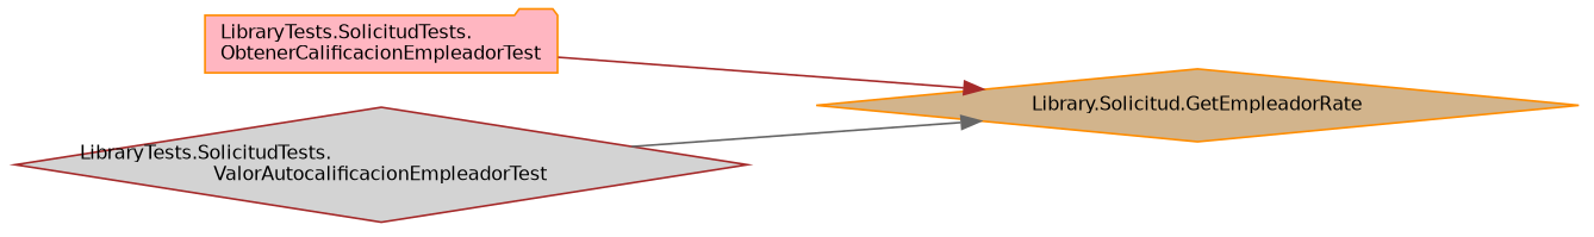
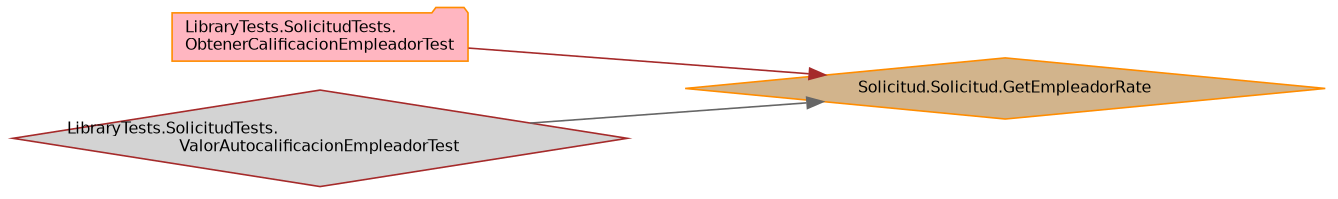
  digraph {
    rankdir=RL
    fontname="DejaVu Sans"
    node [color=darkorange fontname="DejaVu Sans" fontsize=10 shape=diamond style=filled]
    edge [dir=back fontname="DejaVu Sans" fontsize=10 labelfontname=Helvetica labelfontsize=10 style=solid]
-   n1 [fillcolor=tan fontcolor=black height=0.2 label="Library.Solicitud.GetEmpleadorRate" width=0.4]
+   n1 [fillcolor=tan fontcolor=black height=0.2 label="Solicitud.Solicitud.GetEmpleadorRate" width=0.4]
    n2 [fillcolor=lightpink height=0.2 label="LibraryTests.SolicitudTests.\lObtenerCalificacionEmpleadorTest" shape=folder width=0.4]
    n3 [color=brown fillcolor=lightgrey height=0.2 label="LibraryTests.SolicitudTests.\lValorAutocalificacionEmpleadorTest" width=0.4]
    n1 -> n2 [color=brown]
    n1 -> n3 [color=gray40]
  }
